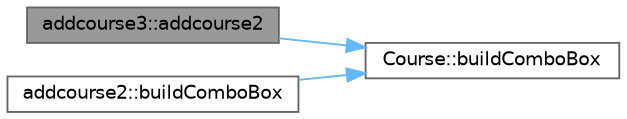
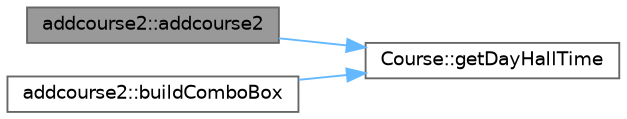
  digraph {
    rankdir=LR
    node [color=grey40 fillcolor=white fontname=Helvetica fontsize=10 shape=box style=filled]
    edge [color=steelblue1 fontname=Helvetica fontsize=10 labelfontname=Helvetica labelfontsize=10 style=solid]
-   n1 [color=gray40 fillcolor=grey60 fontcolor=black height=0.2 label="addcourse3::addcourse2" width=0.4]
-   n2 [height=0.2 label="Course::buildComboBox" width=0.4]
+   n1 [color=gray40 fillcolor=grey60 fontcolor=black height=0.2 label="addcourse2::addcourse2" width=0.4]
+   n2 [height=0.2 label="Course::getDayHallTime" width=0.4]
    n3 [height=0.2 label="addcourse2::buildComboBox" width=0.4]
    n1 -> n2
    n3 -> n2
  }
